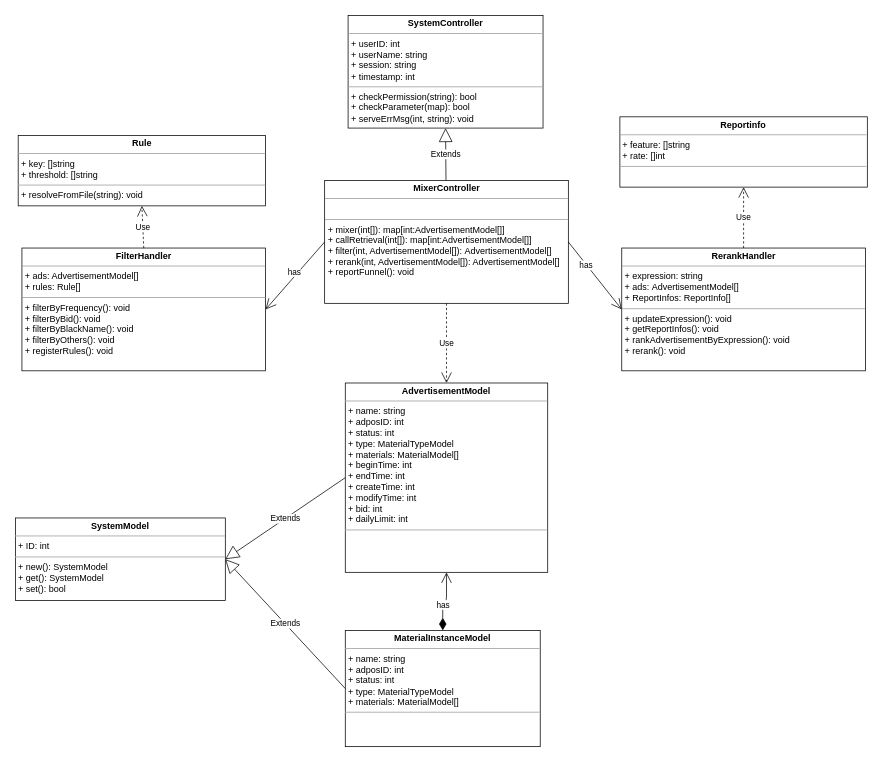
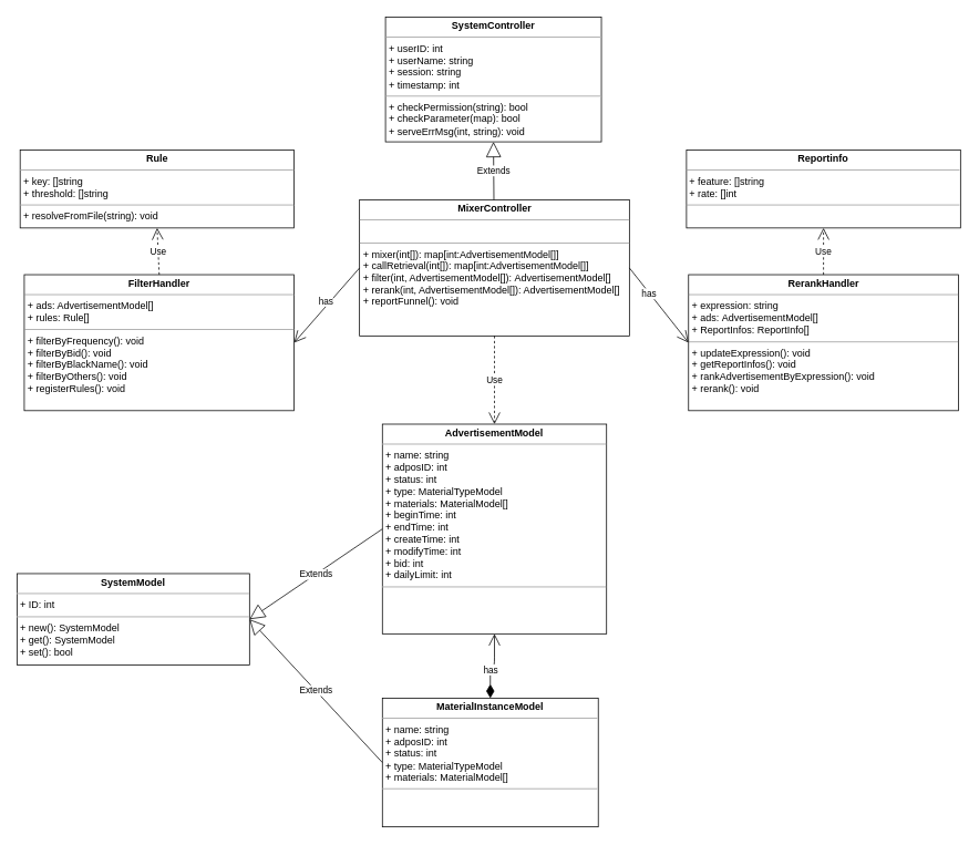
  <mxCell id="0" />
  <mxCell id="1" parent="0" />
  <mxCell id="2" value="&lt;p style=&quot;margin: 0px ; margin-top: 4px ; text-align: center&quot;&gt;&lt;b&gt;MixerController&lt;/b&gt;&lt;/p&gt;&lt;hr size=&quot;1&quot;&gt;&lt;p style=&quot;margin: 0px ; margin-left: 4px&quot;&gt;&lt;br&gt;&lt;/p&gt;&lt;hr size=&quot;1&quot;&gt;&lt;p style=&quot;margin: 0px 0px 0px 4px&quot;&gt;+ mixer(int[]):&amp;nbsp;map[int:AdvertisementModel[]]&lt;/p&gt;&lt;p style=&quot;margin: 0px 0px 0px 4px&quot;&gt;+ callRetrieval(int[]): map[int:AdvertisementModel[]]&lt;/p&gt;&lt;p style=&quot;margin: 0px 0px 0px 4px&quot;&gt;+ filter(int, AdvertisementModel[]):&amp;nbsp;AdvertisementModel[]&lt;/p&gt;&lt;p style=&quot;margin: 0px 0px 0px 4px&quot;&gt;+ rerank(int, AdvertisementModel[]): AdvertisementModel[]&lt;/p&gt;&lt;p style=&quot;margin: 0px 0px 0px 4px&quot;&gt;+ reportFunnel(): void&lt;/p&gt;" style="verticalAlign=top;align=left;overflow=fill;fontSize=12;fontFamily=Helvetica;html=1;" parent="1" vertex="1"><mxGeometry x="432.5" y="240" width="325" height="163.75" as="geometry" /></mxCell>
  <mxCell id="3" value="&lt;p style=&quot;margin: 0px ; margin-top: 4px ; text-align: center&quot;&gt;&lt;b&gt;SystemController&lt;/b&gt;&lt;/p&gt;&lt;hr size=&quot;1&quot;&gt;&lt;p style=&quot;margin: 0px ; margin-left: 4px&quot;&gt;+ userID: int&lt;/p&gt;&lt;p style=&quot;margin: 0px ; margin-left: 4px&quot;&gt;+ userName: string&lt;/p&gt;&lt;p style=&quot;margin: 0px ; margin-left: 4px&quot;&gt;+ session: string&lt;/p&gt;&lt;p style=&quot;margin: 0px ; margin-left: 4px&quot;&gt;+ timestamp: int&lt;br&gt;&lt;/p&gt;&lt;hr size=&quot;1&quot;&gt;&lt;p style=&quot;margin: 0px ; margin-left: 4px&quot;&gt;+ checkPermission(string): bool&lt;/p&gt;&lt;p style=&quot;margin: 0px ; margin-left: 4px&quot;&gt;+ checkParameter(map): bool&lt;/p&gt;&lt;p style=&quot;margin: 0px ; margin-left: 4px&quot;&gt;+ serveErrMsg(int, string): void&lt;/p&gt;" style="verticalAlign=top;align=left;overflow=fill;fontSize=12;fontFamily=Helvetica;html=1;" parent="1" vertex="1"><mxGeometry x="463.75" y="20" width="260" height="150" as="geometry" /></mxCell>
  <mxCell id="4" value="Extends" style="endArrow=block;endSize=16;endFill=0;html=1;entryX=0.5;entryY=1;entryDx=0;entryDy=0;" parent="1" source="2" target="3" edge="1"><mxGeometry width="160" relative="1" as="geometry"><mxPoint x="968.75" y="310" as="sourcePoint" /><mxPoint x="968.75" y="430" as="targetPoint" /></mxGeometry></mxCell>
  <mxCell id="5" value="&lt;p style=&quot;margin: 0px ; margin-top: 4px ; text-align: center&quot;&gt;&lt;b&gt;SystemModel&lt;/b&gt;&lt;/p&gt;&lt;hr size=&quot;1&quot;&gt;&lt;p style=&quot;margin: 0px ; margin-left: 4px&quot;&gt;+ ID: int&lt;br&gt;&lt;/p&gt;&lt;hr size=&quot;1&quot;&gt;&lt;p style=&quot;margin: 0px ; margin-left: 4px&quot;&gt;+ new(): SystemModel&lt;br&gt;&lt;/p&gt;&lt;p style=&quot;margin: 0px ; margin-left: 4px&quot;&gt;+ get(): SystemModel&lt;/p&gt;&lt;p style=&quot;margin: 0px ; margin-left: 4px&quot;&gt;+ set(): bool&lt;/p&gt;&lt;p style=&quot;margin: 0px ; margin-left: 4px&quot;&gt;&amp;nbsp;&lt;/p&gt;" style="verticalAlign=top;align=left;overflow=fill;fontSize=12;fontFamily=Helvetica;html=1;" parent="1" vertex="1"><mxGeometry x="20" y="690" width="280" height="110" as="geometry" /></mxCell>
  <mxCell id="6" value="Use" style="endArrow=open;endSize=12;dashed=1;html=1;exitX=0.5;exitY=1;exitDx=0;exitDy=0;entryX=0.5;entryY=0;entryDx=0;entryDy=0;" parent="1" source="2" target="9" edge="1"><mxGeometry width="160" relative="1" as="geometry"><mxPoint x="830" y="682.5" as="sourcePoint" /><mxPoint x="750" y="452.5" as="targetPoint" /></mxGeometry></mxCell>
  <mxCell id="7" value="&lt;p style=&quot;margin: 0px ; margin-top: 4px ; text-align: center&quot;&gt;&lt;b&gt;MaterialInstanceModel&lt;/b&gt;&lt;/p&gt;&lt;hr size=&quot;1&quot;&gt;&lt;p style=&quot;margin: 0px ; margin-left: 4px&quot;&gt;&lt;span&gt;+ name: string&lt;/span&gt;&lt;/p&gt;&lt;p style=&quot;margin: 0px ; margin-left: 4px&quot;&gt;&lt;span&gt;+ adposID: int&lt;/span&gt;&lt;/p&gt;&lt;p style=&quot;margin: 0px ; margin-left: 4px&quot;&gt;+ status: int&lt;/p&gt;&lt;p style=&quot;margin: 0px ; margin-left: 4px&quot;&gt;+ type:&amp;nbsp;MaterialTypeModel&lt;/p&gt;&lt;p style=&quot;margin: 0px ; margin-left: 4px&quot;&gt;+ materials: MaterialModel[]&lt;/p&gt;&lt;hr size=&quot;1&quot;&gt;&lt;p style=&quot;margin: 0px ; margin-left: 4px&quot;&gt;&lt;br&gt;&lt;/p&gt;" style="verticalAlign=top;align=left;overflow=fill;fontSize=12;fontFamily=Helvetica;html=1;" parent="1" vertex="1"><mxGeometry x="460" y="840" width="260" height="155" as="geometry" /></mxCell>
  <mxCell id="8" value="Extends" style="endArrow=block;endSize=16;endFill=0;html=1;entryX=1;entryY=0.5;entryDx=0;entryDy=0;exitX=0;exitY=0.5;exitDx=0;exitDy=0;" parent="1" source="7" target="5" edge="1"><mxGeometry width="160" relative="1" as="geometry"><mxPoint y="717.5" as="sourcePoint" x="510" /><mxPoint x="270" y="717.5" as="targetPoint" /></mxGeometry></mxCell>
  <mxCell id="9" value="&lt;p style=&quot;margin: 0px ; margin-top: 4px ; text-align: center&quot;&gt;&lt;b&gt;AdvertisementModel&lt;/b&gt;&lt;/p&gt;&lt;hr size=&quot;1&quot;&gt;&lt;p style=&quot;margin: 0px ; margin-left: 4px&quot;&gt;&lt;span&gt;+ name: string&lt;/span&gt;&lt;/p&gt;&lt;p style=&quot;margin: 0px ; margin-left: 4px&quot;&gt;&lt;span&gt;+ adposID: int&lt;/span&gt;&lt;/p&gt;&lt;p style=&quot;margin: 0px ; margin-left: 4px&quot;&gt;+ status: int&lt;/p&gt;&lt;p style=&quot;margin: 0px ; margin-left: 4px&quot;&gt;+ type:&amp;nbsp;MaterialTypeModel&lt;/p&gt;&lt;p style=&quot;margin: 0px ; margin-left: 4px&quot;&gt;+ materials: MaterialModel[]&lt;/p&gt;&lt;p style=&quot;margin: 0px ; margin-left: 4px&quot;&gt;+ beginTime: int&lt;/p&gt;&lt;p style=&quot;margin: 0px ; margin-left: 4px&quot;&gt;+ endTime: int&lt;/p&gt;&lt;p style=&quot;margin: 0px ; margin-left: 4px&quot;&gt;+ createTime: int&lt;/p&gt;&lt;p style=&quot;margin: 0px ; margin-left: 4px&quot;&gt;+ modifyTime: int&lt;/p&gt;&lt;p style=&quot;margin: 0px ; margin-left: 4px&quot;&gt;+ bid: int&lt;/p&gt;&lt;p style=&quot;margin: 0px ; margin-left: 4px&quot;&gt;+ dailyLimit: int&lt;/p&gt;&lt;hr size=&quot;1&quot;&gt;&lt;p style=&quot;margin: 0px ; margin-left: 4px&quot;&gt;&lt;br&gt;&lt;/p&gt;" style="verticalAlign=top;align=left;overflow=fill;fontSize=12;fontFamily=Helvetica;html=1;" parent="1" vertex="1"><mxGeometry x="460" y="510" width="270" height="252.5" as="geometry" /></mxCell>
  <mxCell id="10" value="Extends" style="endArrow=block;endSize=16;endFill=0;html=1;exitX=0;exitY=0.5;exitDx=0;exitDy=0;entryX=1;entryY=0.5;entryDx=0;entryDy=0;" parent="1" source="9" target="5" edge="1"><mxGeometry width="160" relative="1" as="geometry"><mxPoint x="470" y="717.5" as="sourcePoint" /><mxPoint x="260" y="680" as="targetPoint" /></mxGeometry></mxCell>
  <mxCell id="11" value="has" style="endArrow=open;html=1;endSize=12;startArrow=diamondThin;startSize=14;startFill=1;edgeStyle=orthogonalEdgeStyle;align=left;verticalAlign=bottom;entryX=0.5;entryY=1;entryDx=0;entryDy=0;exitX=0.5;exitY=0;exitDx=0;exitDy=0;" parent="1" source="7" target="9" edge="1"><mxGeometry x="-0.385" y="10" relative="1" as="geometry"><mxPoint x="460" y="820" as="sourcePoint" /><mxPoint x="620" y="820" as="targetPoint" /><mxPoint as="offset" /></mxGeometry></mxCell>
  <mxCell id="12" value="&lt;p style=&quot;margin: 0px ; margin-top: 4px ; text-align: center&quot;&gt;&lt;b&gt;FilterHandler&lt;/b&gt;&lt;/p&gt;&lt;hr size=&quot;1&quot;&gt;&lt;p style=&quot;margin: 0px ; margin-left: 4px&quot;&gt;+ ads: AdvertisementModel[]&lt;br&gt;&lt;/p&gt;&lt;p style=&quot;margin: 0px ; margin-left: 4px&quot;&gt;+ rules: Rule[]&lt;/p&gt;&lt;hr size=&quot;1&quot;&gt;&lt;p style=&quot;margin: 0px 0px 0px 4px&quot;&gt;+ filterByFrequency(): void&lt;/p&gt;&lt;p style=&quot;margin: 0px 0px 0px 4px&quot;&gt;+ filterByBid(): void&lt;/p&gt;&lt;p style=&quot;margin: 0px 0px 0px 4px&quot;&gt;+ filterByBlackName(): void&lt;/p&gt;&lt;p style=&quot;margin: 0px 0px 0px 4px&quot;&gt;+ filterByOthers(): void&lt;/p&gt;&lt;p style=&quot;margin: 0px 0px 0px 4px&quot;&gt;+ registerRules(): void&lt;/p&gt;" style="verticalAlign=top;align=left;overflow=fill;fontSize=12;fontFamily=Helvetica;html=1;" parent="1" vertex="1"><mxGeometry x="28.75" y="330" width="325" height="163.75" as="geometry" /></mxCell>
  <mxCell id="13" value="&lt;p style=&quot;margin: 0px ; margin-top: 4px ; text-align: center&quot;&gt;&lt;b&gt;RerankHandler&lt;/b&gt;&lt;/p&gt;&lt;hr size=&quot;1&quot;&gt;&lt;p style=&quot;margin: 0px ; margin-left: 4px&quot;&gt;+ expression: string&lt;/p&gt;&lt;p style=&quot;margin: 0px ; margin-left: 4px&quot;&gt;+ ads:&amp;nbsp;AdvertisementModel[]&lt;/p&gt;&lt;p style=&quot;margin: 0px ; margin-left: 4px&quot;&gt;+ ReportInfos: ReportInfo[]&lt;/p&gt;&lt;hr size=&quot;1&quot;&gt;&lt;p style=&quot;margin: 0px 0px 0px 4px&quot;&gt;&lt;span&gt;+ updateExpression(): void&lt;/span&gt;&lt;br&gt;&lt;/p&gt;&lt;p style=&quot;margin: 0px 0px 0px 4px&quot;&gt;&lt;span&gt;+ getReportInfos(): void&lt;/span&gt;&lt;/p&gt;&lt;p style=&quot;margin: 0px 0px 0px 4px&quot;&gt;+ rankAdvertisementByExpression(): void&lt;/p&gt;&lt;p style=&quot;margin: 0px 0px 0px 4px&quot;&gt;+ rerank(): void&lt;br&gt;&lt;/p&gt;" style="verticalAlign=top;align=left;overflow=fill;fontSize=12;fontFamily=Helvetica;html=1;" parent="1" vertex="1"><mxGeometry x="828.75" y="330" width="325" height="163.75" as="geometry" /></mxCell>
  <mxCell id="14" value="" style="endArrow=open;endFill=1;endSize=12;html=1;exitX=0;exitY=0.5;exitDx=0;exitDy=0;entryX=1;entryY=0.5;entryDx=0;entryDy=0;" parent="1" source="2" target="12" edge="1"><mxGeometry width="160" relative="1" as="geometry"><mxPoint x="398.75" y="460" as="sourcePoint" /><mxPoint x="558.75" y="460" as="targetPoint" /></mxGeometry></mxCell>
  <mxCell id="15" value="has" style="edgeLabel;html=1;align=center;verticalAlign=middle;resizable=0;points=[];" parent="14" vertex="1" connectable="0"><mxGeometry x="-0.067" y="-4" relative="1" as="geometry"><mxPoint x="-1" as="offset" /></mxGeometry></mxCell>
  <mxCell id="16" value="" style="endArrow=open;endFill=1;endSize=12;html=1;exitX=1;exitY=0.5;exitDx=0;exitDy=0;entryX=0;entryY=0.5;entryDx=0;entryDy=0;" parent="1" source="2" target="13" edge="1"><mxGeometry width="160" relative="1" as="geometry"><mxPoint x="856.25" y="240.005" as="sourcePoint" /><mxPoint x="778.75" y="330.005" as="targetPoint" /></mxGeometry></mxCell>
  <mxCell id="17" value="has" style="edgeLabel;html=1;align=center;verticalAlign=middle;resizable=0;points=[];" parent="16" vertex="1" connectable="0"><mxGeometry x="-0.315" relative="1" as="geometry"><mxPoint x="-1" as="offset" /></mxGeometry></mxCell>
  <mxCell id="18" value="&lt;p style=&quot;margin: 0px ; margin-top: 4px ; text-align: center&quot;&gt;&lt;b&gt;Rule&lt;/b&gt;&lt;/p&gt;&lt;hr size=&quot;1&quot;&gt;&lt;p style=&quot;margin: 0px ; margin-left: 4px&quot;&gt;+ key: []string&lt;/p&gt;&lt;p style=&quot;margin: 0px ; margin-left: 4px&quot;&gt;+ threshold: []string&lt;/p&gt;&lt;hr size=&quot;1&quot;&gt;&lt;p style=&quot;margin: 0px 0px 0px 4px&quot;&gt;+ resolveFromFile(string): void&lt;/p&gt;" style="verticalAlign=top;align=left;overflow=fill;fontSize=12;fontFamily=Helvetica;html=1;" parent="1" vertex="1"><mxGeometry x="23.75" y="180" width="330" height="93.75" as="geometry" /></mxCell>
  <mxCell id="19" value="Use" style="endArrow=open;endSize=12;dashed=1;html=1;exitX=0.5;exitY=0;exitDx=0;exitDy=0;entryX=0.5;entryY=1;entryDx=0;entryDy=0;" parent="1" source="12" target="18" edge="1"><mxGeometry width="160" relative="1" as="geometry"><mxPoint x="178.75" y="273.75" as="sourcePoint" /><mxPoint x="138.75" y="300" as="targetPoint" /></mxGeometry></mxCell>
- <mxCell id="20" value="&lt;p style=&quot;margin: 0px ; margin-top: 4px ; text-align: center&quot;&gt;&lt;b&gt;Reportinfo&lt;/b&gt;&lt;/p&gt;&lt;hr size=&quot;1&quot;&gt;&lt;p style=&quot;margin: 0px ; margin-left: 4px&quot;&gt;+ feature: []string&lt;/p&gt;&lt;p style=&quot;margin: 0px ; margin-left: 4px&quot;&gt;+ rate: []int&lt;/p&gt;&lt;hr size=&quot;1&quot;&gt;&lt;p style=&quot;margin: 0px 0px 0px 4px&quot;&gt;&lt;br&gt;&lt;/p&gt;" style="verticalAlign=top;align=left;overflow=fill;fontSize=12;fontFamily=Helvetica;html=1;" parent="1" vertex="1"><mxGeometry x="826.25" y="155" width="330" height="93.75" as="geometry" /></mxCell>
+ <mxCell id="20" value="&lt;p style=&quot;margin: 0px ; margin-top: 4px ; text-align: center&quot;&gt;&lt;b&gt;Reportinfo&lt;/b&gt;&lt;/p&gt;&lt;hr size=&quot;1&quot;&gt;&lt;p style=&quot;margin: 0px ; margin-left: 4px&quot;&gt;+ feature: []string&lt;/p&gt;&lt;p style=&quot;margin: 0px ; margin-left: 4px&quot;&gt;+ rate: []int&lt;/p&gt;&lt;hr size=&quot;1&quot;&gt;&lt;p style=&quot;margin: 0px 0px 0px 4px&quot;&gt;&lt;br&gt;&lt;/p&gt;" style="verticalAlign=top;align=left;overflow=fill;fontSize=12;fontFamily=Helvetica;html=1;" parent="1" vertex="1"><mxGeometry x="826.25" y="180" width="330" height="93.75" as="geometry" /></mxCell>
  <mxCell id="21" value="Use" style="endArrow=open;endSize=12;dashed=1;html=1;exitX=0.5;exitY=0;exitDx=0;exitDy=0;entryX=0.5;entryY=1;entryDx=0;entryDy=0;" parent="1" source="13" target="20" edge="1"><mxGeometry width="160" relative="1" as="geometry"><mxPoint x="951.25" y="316.25" as="sourcePoint" /><mxPoint x="948.75" y="260" as="targetPoint" /></mxGeometry></mxCell>
